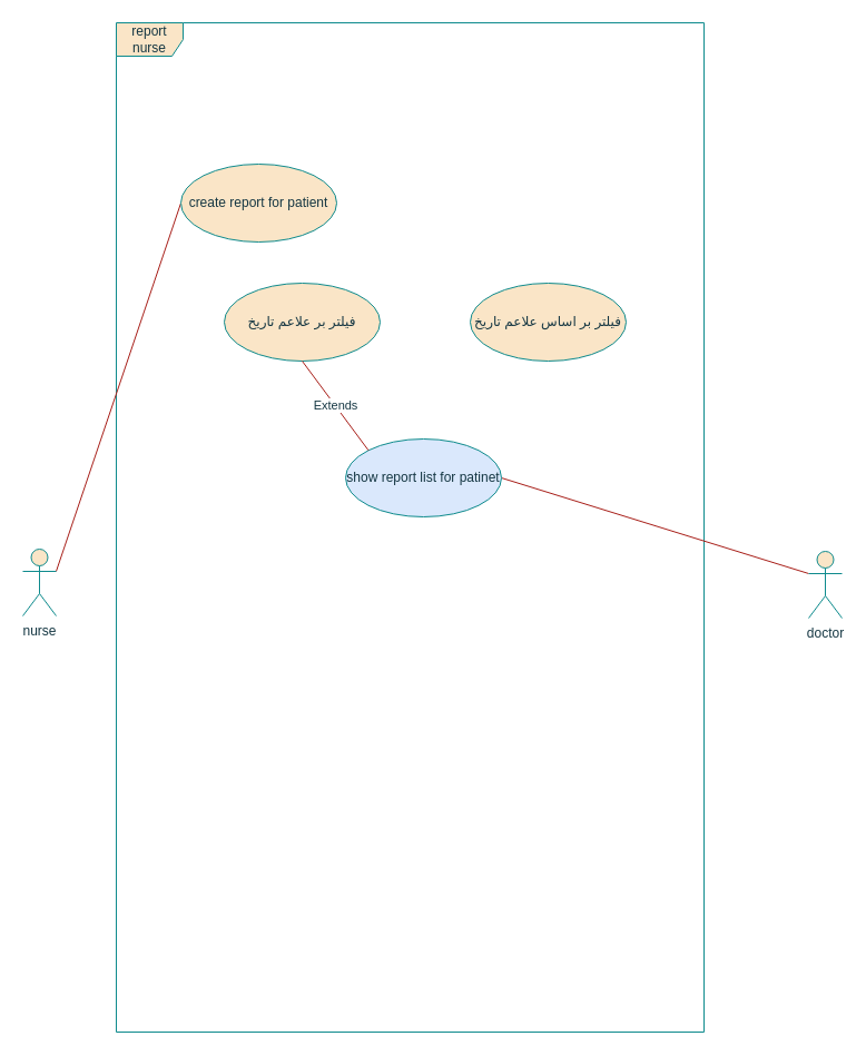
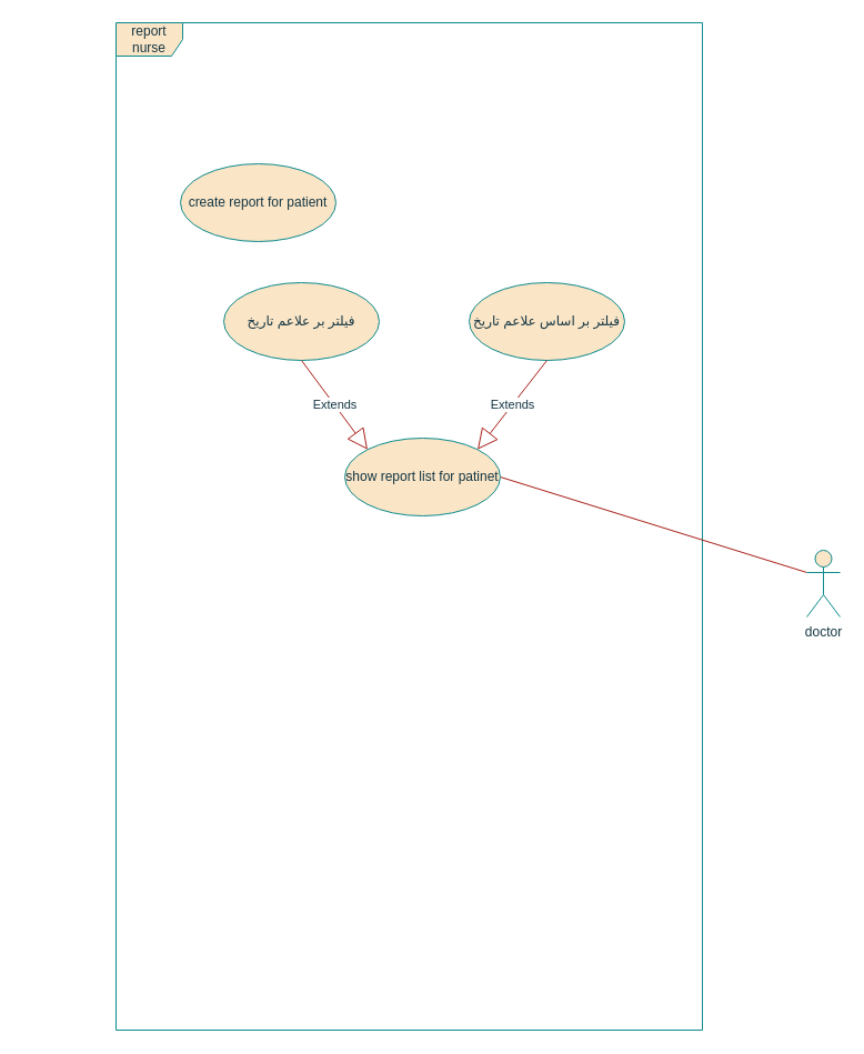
  <mxCell id="0" />
  <mxCell id="1" parent="0" />
  <mxCell id="2" value="report nurse" style="shape=umlFrame;whiteSpace=wrap;html=1;pointerEvents=0;strokeColor=#0F8B8D;fontColor=#143642;fillColor=#FAE5C7;" vertex="1" parent="1"><mxGeometry x="104" y="20" width="528" height="907" as="geometry" /></mxCell>
- <mxCell id="3" style="rounded=0;orthogonalLoop=1;jettySize=auto;html=1;exitX=1;exitY=0.333;exitDx=0;exitDy=0;exitPerimeter=0;entryX=0;entryY=0.5;entryDx=0;entryDy=0;strokeColor=#A8201A;fontColor=#143642;fillColor=#FAE5C7;endArrow=none;startFill=0;" edge="1" parent="1" source="4" target="7"><mxGeometry relative="1" as="geometry" /></mxCell>
- <mxCell id="4" value="nurse" style="shape=umlActor;verticalLabelPosition=bottom;verticalAlign=top;html=1;strokeColor=#0F8B8D;fontColor=#143642;fillColor=#FAE5C7;" vertex="1" parent="1"><mxGeometry x="20" y="493" width="30" height="60" as="geometry" /></mxCell>
  <mxCell id="5" style="edgeStyle=none;shape=connector;rounded=0;orthogonalLoop=1;jettySize=auto;html=1;exitX=0;exitY=0.333;exitDx=0;exitDy=0;exitPerimeter=0;entryX=1;entryY=0.5;entryDx=0;entryDy=0;strokeColor=#A8201A;align=center;verticalAlign=middle;fontFamily=Helvetica;fontSize=11;fontColor=#143642;labelBackgroundColor=default;startFill=0;endArrow=none;fillColor=#FAE5C7;" edge="1" parent="1" source="6" target="8"><mxGeometry relative="1" as="geometry" /></mxCell>
  <mxCell id="6" value="doctor" style="shape=umlActor;verticalLabelPosition=bottom;verticalAlign=top;html=1;strokeColor=#0F8B8D;fontColor=#143642;fillColor=#FAE5C7;" vertex="1" parent="1"><mxGeometry x="726" y="495" width="30" height="60" as="geometry" /></mxCell>
  <mxCell id="7" value="create report for patient" style="ellipse;whiteSpace=wrap;html=1;strokeColor=#0F8B8D;fontColor=#143642;fillColor=#FAE5C7;" vertex="1" parent="1"><mxGeometry x="162" y="147" width="140" height="70" as="geometry" /></mxCell>
- <mxCell id="8" value="show report list for patinet" style="ellipse;whiteSpace=wrap;html=1;strokeColor=#0F8B8D;fontColor=#143642;fillColor=#dae8fc;" vertex="1" parent="1"><mxGeometry x="310" y="394" width="140" height="70" as="geometry" /></mxCell>
+ <mxCell id="8" value="show report list for patinet" style="ellipse;whiteSpace=wrap;html=1;strokeColor=#0F8B8D;fontColor=#143642;fillColor=#FAE5C7;" vertex="1" parent="1"><mxGeometry x="310" y="394" width="140" height="70" as="geometry" /></mxCell>
  <mxCell id="9" value="فیلتر بر علاعم تاریخ" style="ellipse;whiteSpace=wrap;html=1;strokeColor=#0F8B8D;fontColor=#143642;fillColor=#FAE5C7;" vertex="1" parent="1"><mxGeometry x="201" y="254" width="140" height="70" as="geometry" /></mxCell>
- <mxCell id="10" value="Extends" style="endArrow=none;endSize=16;endFill=0;html=1;rounded=0;strokeColor=#A8201A;fontColor=#143642;fillColor=#FAE5C7;exitX=0.5;exitY=1;exitDx=0;exitDy=0;entryX=0;entryY=0;entryDx=0;entryDy=0;" edge="1" parent="1" source="9" target="8"><mxGeometry width="160" relative="1" as="geometry"><mxPoint x="300" y="475" as="sourcePoint" /><mxPoint x="460" y="475" as="targetPoint" /></mxGeometry></mxCell>
+ <mxCell id="10" value="Extends" style="endArrow=block;endSize=16;endFill=0;html=1;rounded=0;strokeColor=#A8201A;fontColor=#143642;fillColor=#FAE5C7;exitX=0.5;exitY=1;exitDx=0;exitDy=0;entryX=0;entryY=0;entryDx=0;entryDy=0;" edge="1" parent="1" source="9" target="8"><mxGeometry width="160" relative="1" as="geometry"><mxPoint x="300" y="475" as="sourcePoint" /><mxPoint x="460" y="475" as="targetPoint" /></mxGeometry></mxCell>
  <mxCell id="11" value="فیلتر بر اساس علاعم تاریخ" style="ellipse;whiteSpace=wrap;html=1;strokeColor=#0F8B8D;fontColor=#143642;fillColor=#FAE5C7;" vertex="1" parent="1"><mxGeometry x="422" y="254" width="140" height="70" as="geometry" /></mxCell>
+ <mxCell id="12" value="Extends" style="endArrow=block;endSize=16;endFill=0;html=1;rounded=0;strokeColor=#A8201A;fontColor=#143642;fillColor=#FAE5C7;exitX=0.5;exitY=1;exitDx=0;exitDy=0;entryX=1;entryY=0;entryDx=0;entryDy=0;" edge="1" parent="1" source="11" target="8"><mxGeometry width="160" relative="1" as="geometry"><mxPoint x="252" y="324" as="sourcePoint" /><mxPoint x="341" y="414" as="targetPoint" /></mxGeometry></mxCell>
